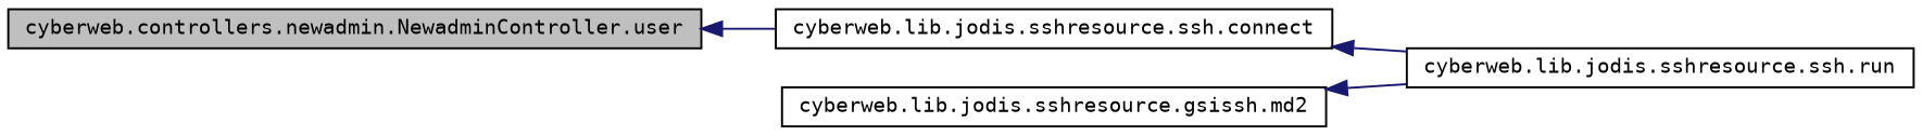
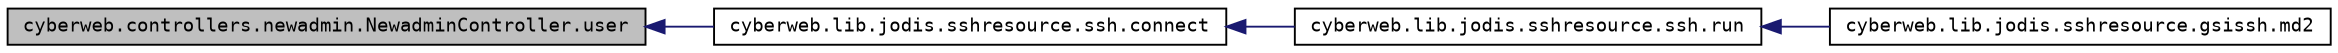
  digraph {
    fontname="DejaVu Sans Mono"
    rankdir=LR
    node [color=black fillcolor=white fontname="DejaVu Sans Mono" fontsize=10 shape=record style=filled]
    edge [color=midnightblue dir=back fontname="DejaVu Sans Mono" fontsize=10 labelfontname=Helvetica labelfontsize=10 style=solid]
    n1 [fillcolor=grey75 fontcolor=black height=0.2 label="cyberweb.controllers.newadmin.NewadminController.user" width=0.4]
    n2 [height=0.2 label="cyberweb.lib.jodis.sshresource.ssh.connect" width=0.4]
    n3 [height=0.2 label="cyberweb.lib.jodis.sshresource.ssh.run" width=0.4]
    n4 [height=0.2 label="cyberweb.lib.jodis.sshresource.gsissh.md2" width=0.4]
    n1 -> n2
    n2 -> n3
-   n4 -> n3
+   n3 -> n4
  }
